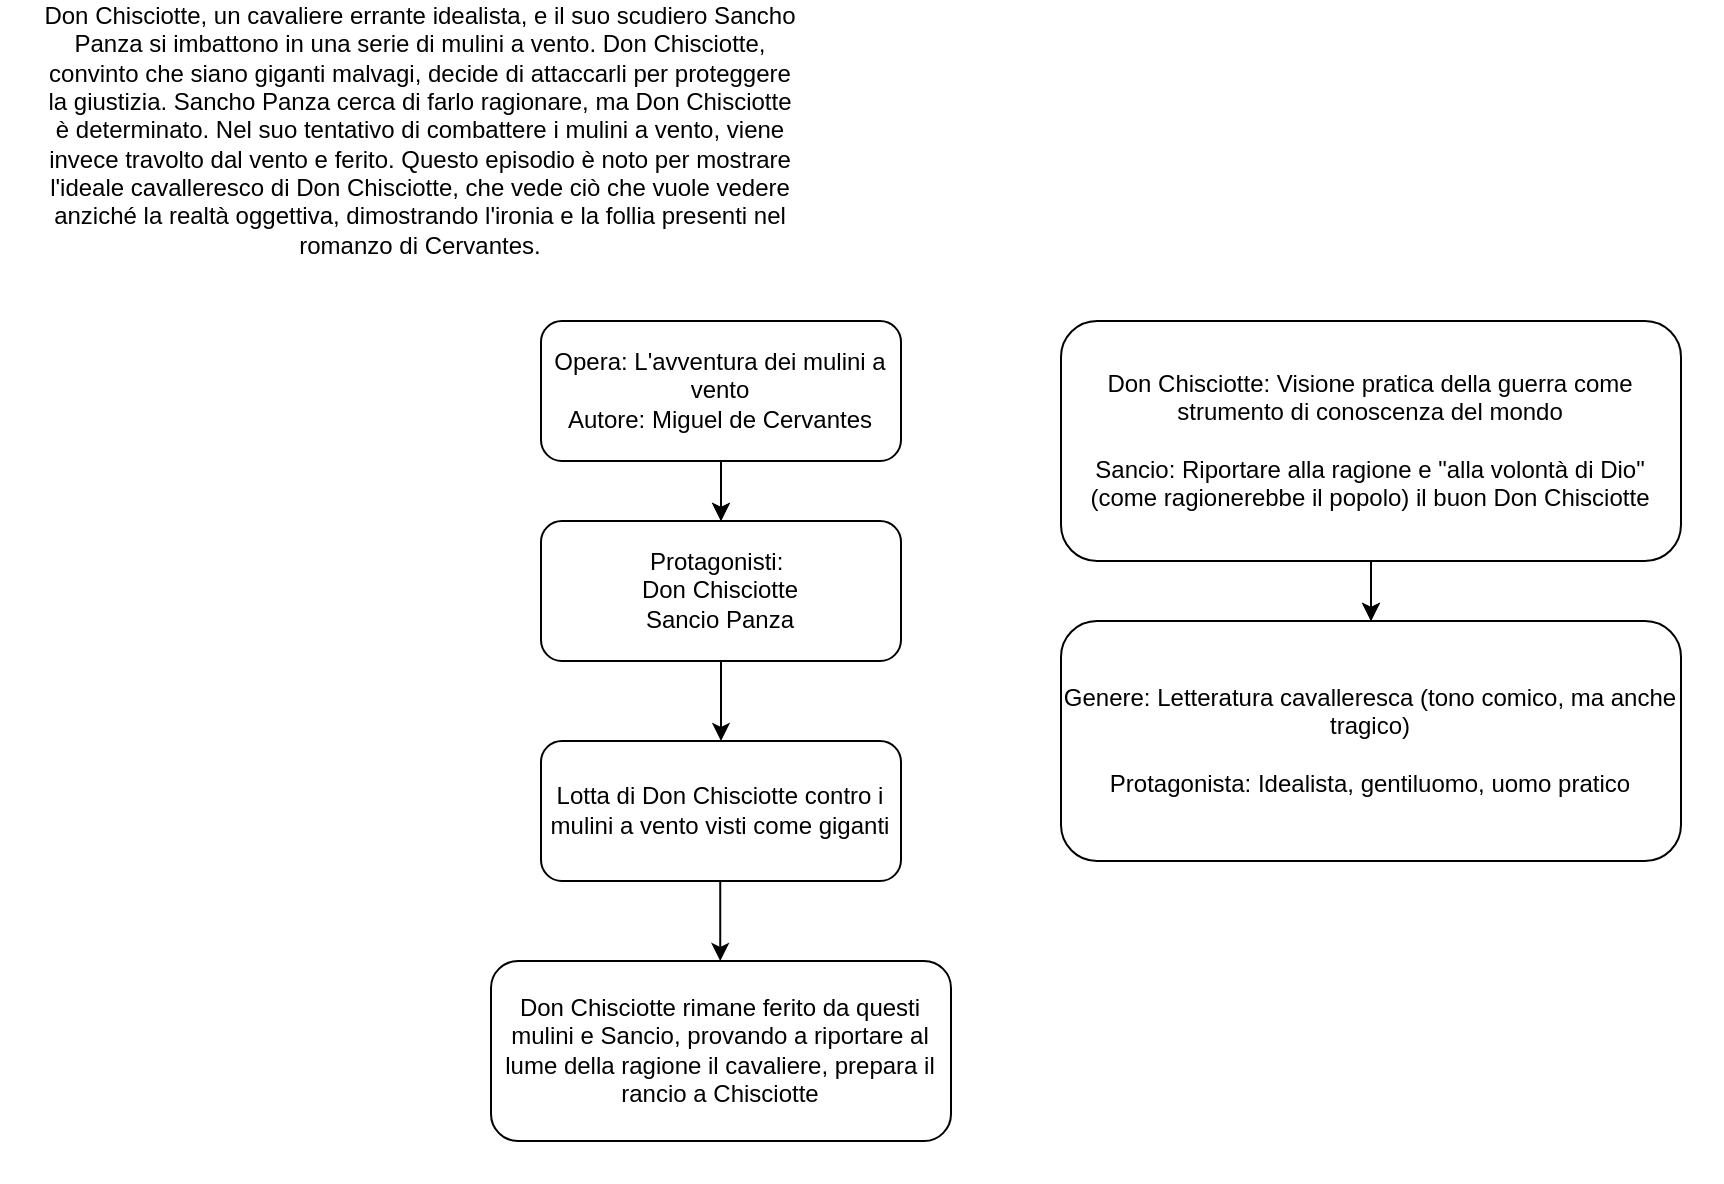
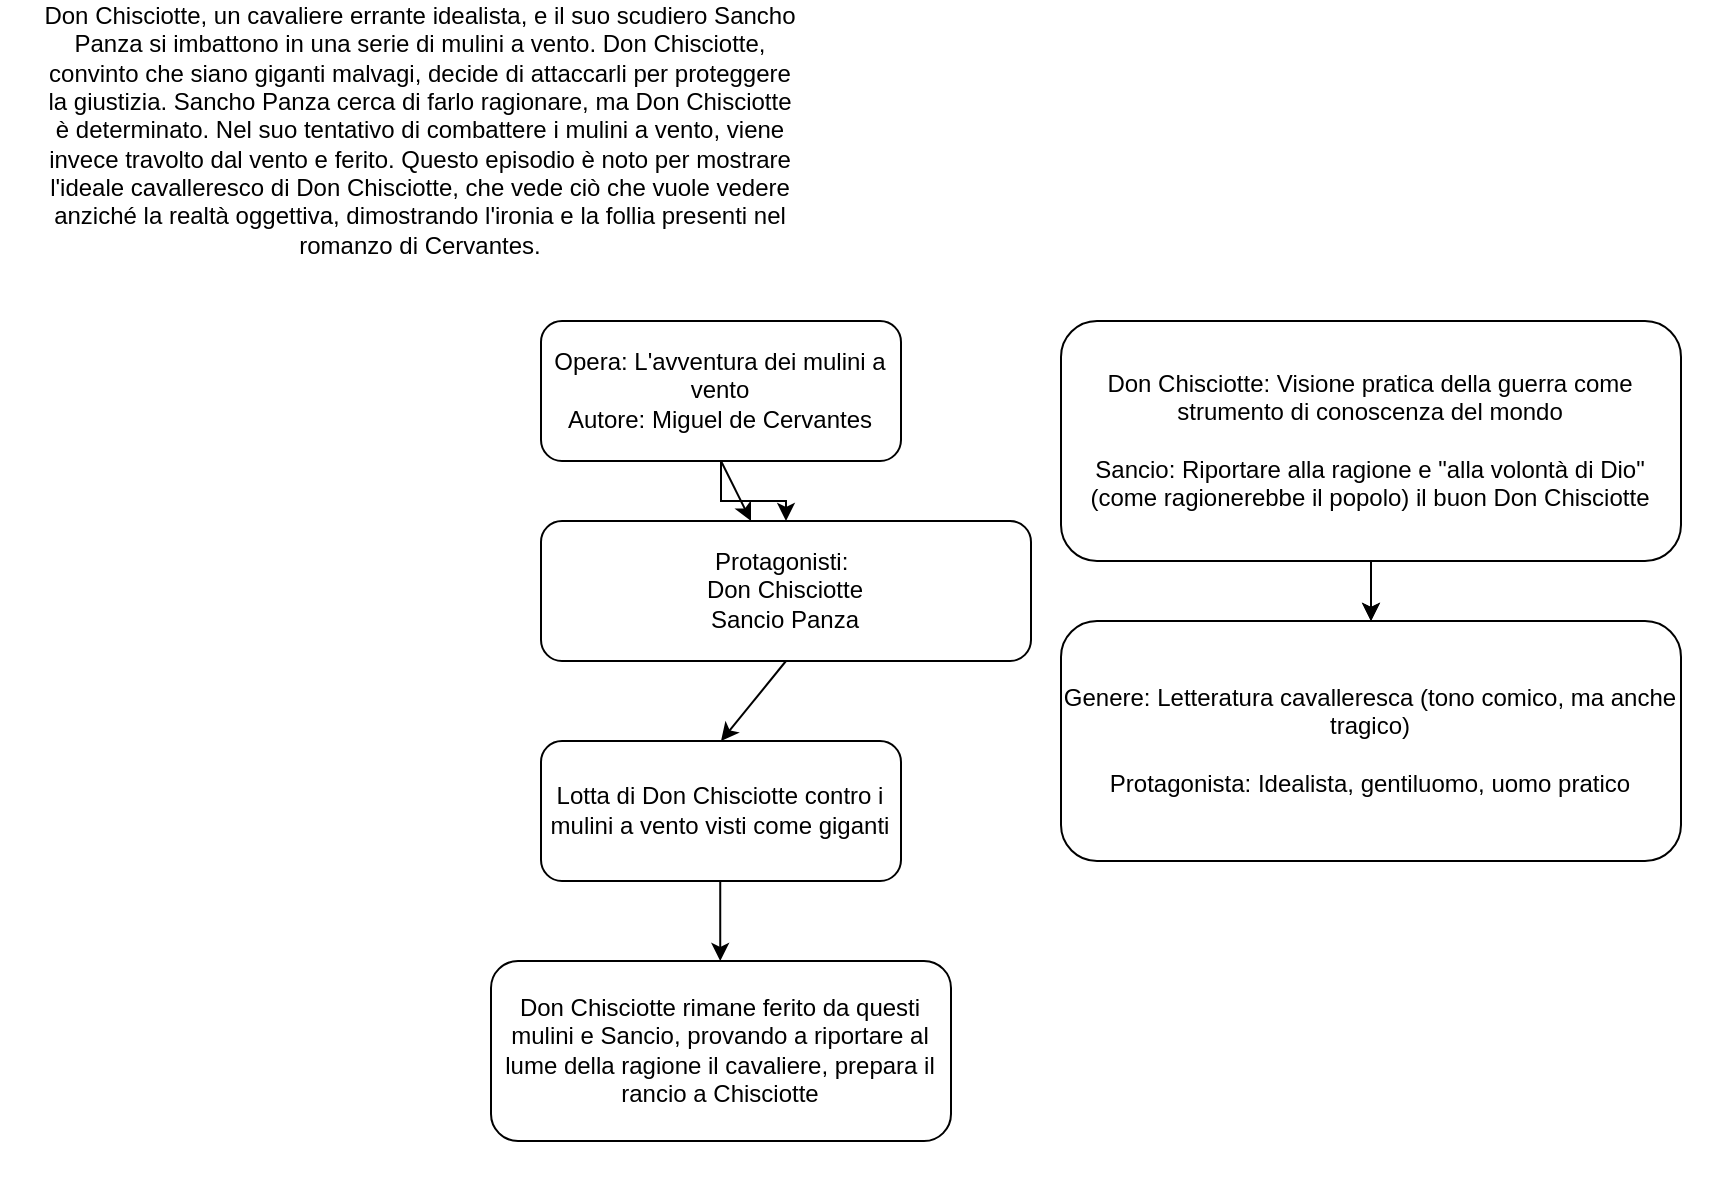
  <mxCell id="0" />
  <mxCell id="1" parent="0" />
  <mxCell id="2" value="Don Chisciotte, un cavaliere errante idealista, e il suo scudiero Sancho Panza si imbattono in una serie di mulini a vento. Don Chisciotte, convinto che siano giganti malvagi, decide di attaccarli per proteggere la giustizia. Sancho Panza cerca di farlo ragionare, ma Don Chisciotte è determinato. Nel suo tentativo di combattere i mulini a vento, viene invece travolto dal vento e ferito. Questo episodio è noto per mostrare l'ideale cavalleresco di Don Chisciotte, che vede ciò che vuole vedere anziché la realtà oggettiva, dimostrando l'ironia e la follia presenti nel romanzo di Cervantes." style="text;html=1;strokeColor=none;fillColor=none;align=center;verticalAlign=middle;whiteSpace=wrap;rounded=0;" vertex="1" parent="1"><mxGeometry x="20" y="20" width="380" height="30" as="geometry" /></mxCell>
  <mxCell id="3" value="" style="edgeStyle=orthogonalEdgeStyle;rounded=0;orthogonalLoop=1;jettySize=auto;html=1;" edge="1" parent="1" source="4" target="5"><mxGeometry relative="1" as="geometry" /></mxCell>
  <mxCell id="4" value="Opera: L'avventura dei mulini a vento&lt;br&gt;Autore: Miguel de Cervantes" style="rounded=1;whiteSpace=wrap;html=1;" vertex="1" parent="1"><mxGeometry x="270" y="130" width="180" height="70" as="geometry" /></mxCell>
- <mxCell id="5" value="Protagonisti:&amp;nbsp;&lt;br&gt;Don Chisciotte&lt;br&gt;Sancio Panza" style="rounded=1;whiteSpace=wrap;html=1;" vertex="1" parent="1"><mxGeometry x="270" y="230" width="180" height="70" as="geometry" /></mxCell>
+ <mxCell id="5" value="Protagonisti:&amp;nbsp;&lt;br&gt;Don Chisciotte&lt;br&gt;Sancio Panza" style="rounded=1;whiteSpace=wrap;html=1;" vertex="1" parent="1"><mxGeometry x="270" y="230" width="245" height="70" as="geometry" /></mxCell>
  <mxCell id="6" value="" style="endArrow=classic;html=1;rounded=0;exitX=0.5;exitY=1;exitDx=0;exitDy=0;" edge="1" parent="1" source="4" target="5"><mxGeometry width="50" height="50" relative="1" as="geometry"><mxPoint x="350" y="240" as="sourcePoint" /><mxPoint x="400" y="190" as="targetPoint" /></mxGeometry></mxCell>
  <mxCell id="7" value="Lotta di Don Chisciotte contro i mulini a vento visti come giganti" style="rounded=1;whiteSpace=wrap;html=1;" vertex="1" parent="1"><mxGeometry x="270" y="340" width="180" height="70" as="geometry" /></mxCell>
  <mxCell id="8" value="" style="edgeStyle=orthogonalEdgeStyle;rounded=0;orthogonalLoop=1;jettySize=auto;html=1;" edge="1" parent="1" source="10" target="14"><mxGeometry relative="1" as="geometry" /></mxCell>
  <mxCell id="9" value="" style="edgeStyle=orthogonalEdgeStyle;rounded=0;orthogonalLoop=1;jettySize=auto;html=1;" edge="1" parent="1" source="10" target="14"><mxGeometry relative="1" as="geometry" /></mxCell>
  <mxCell id="10" value="Don Chisciotte: Visione pratica della guerra come strumento di conoscenza del mondo&lt;br&gt;&lt;br&gt;Sancio: Riportare alla ragione e &quot;alla volontà di Dio&quot; (come ragionerebbe il popolo) il buon Don Chisciotte&lt;br&gt;" style="rounded=1;whiteSpace=wrap;html=1;" vertex="1" parent="1"><mxGeometry x="530" y="130" width="310" height="120" as="geometry" /></mxCell>
  <mxCell id="11" value="" style="endArrow=classic;html=1;rounded=0;exitX=0.5;exitY=1;exitDx=0;exitDy=0;entryX=0.5;entryY=0;entryDx=0;entryDy=0;" edge="1" parent="1" source="5" target="7"><mxGeometry width="50" height="50" relative="1" as="geometry"><mxPoint x="540" y="300" as="sourcePoint" /><mxPoint x="470" y="330" as="targetPoint" /></mxGeometry></mxCell>
  <mxCell id="12" value="Don Chisciotte rimane ferito da questi mulini e Sancio, provando a riportare al lume della ragione il cavaliere, prepara il rancio a Chisciotte" style="rounded=1;whiteSpace=wrap;html=1;" vertex="1" parent="1"><mxGeometry x="245" y="450" width="230" height="90" as="geometry" /></mxCell>
  <mxCell id="13" value="" style="endArrow=classic;html=1;rounded=0;exitX=0.5;exitY=1;exitDx=0;exitDy=0;entryX=0.5;entryY=0;entryDx=0;entryDy=0;" edge="1" parent="1"><mxGeometry width="50" height="50" relative="1" as="geometry"><mxPoint x="359.62" y="410" as="sourcePoint" /><mxPoint x="359.62" y="450" as="targetPoint" /></mxGeometry></mxCell>
  <mxCell id="14" value="Genere: Letteratura cavalleresca (tono comico, ma anche tragico)&lt;br&gt;&lt;br&gt;Protagonista: Idealista, gentiluomo, uomo pratico" style="rounded=1;whiteSpace=wrap;html=1;" vertex="1" parent="1"><mxGeometry x="530" y="280" width="310" height="120" as="geometry" /></mxCell>
